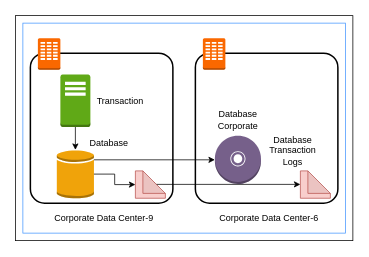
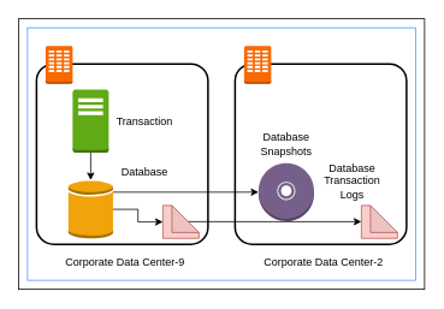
  <mxCell id="0" />
  <mxCell id="1" parent="0" />
  <mxCell id="2" value="" style="rounded=0;whiteSpace=wrap;html=1;" vertex="1" parent="1"><mxGeometry x="20" y="20" width="450" height="300" as="geometry" /></mxCell>
  <mxCell id="3" value="" style="rounded=0;whiteSpace=wrap;html=1;strokeColor=#4797FF;" vertex="1" parent="1"><mxGeometry x="30" y="30" width="430" height="280" as="geometry" /></mxCell>
  <mxCell id="4" value="" style="rounded=1;arcSize=10;dashed=0;fillColor=none;gradientColor=none;strokeWidth=2;" vertex="1" parent="1"><mxGeometry x="40" y="70" width="190" height="200" as="geometry" /></mxCell>
  <mxCell id="5" value="" style="dashed=0;html=1;shape=mxgraph.aws3.corporate_data_center;fillColor=#fa6800;dashed=0;strokeColor=#C73500;fontColor=#ffffff;" vertex="1" parent="1"><mxGeometry x="50" y="50" width="30" height="42" as="geometry" /></mxCell>
  <mxCell id="6" value="Corporate Data Center-9&amp;nbsp;" style="text;html=1;strokeColor=none;fillColor=none;align=center;verticalAlign=middle;whiteSpace=wrap;rounded=0;" vertex="1" parent="1"><mxGeometry x="70" y="280" width="140" height="20" as="geometry" /></mxCell>
  <mxCell id="7" value="" style="outlineConnect=0;dashed=0;verticalLabelPosition=bottom;verticalAlign=top;align=center;html=1;shape=mxgraph.aws3.traditional_server;fillColor=#60a917;strokeColor=#2D7600;fontColor=#ffffff;" vertex="1" parent="1"><mxGeometry x="80" y="98.5" width="40" height="70" as="geometry" /></mxCell>
  <mxCell id="8" value="Transaction" style="text;html=1;strokeColor=none;fillColor=none;align=center;verticalAlign=middle;whiteSpace=wrap;rounded=0;" vertex="1" parent="1"><mxGeometry x="140" y="123.5" width="40" height="20" as="geometry" /></mxCell>
  <mxCell id="9" value="" style="outlineConnect=0;dashed=0;verticalLabelPosition=bottom;verticalAlign=top;align=center;html=1;shape=mxgraph.aws3.generic_database;fillColor=#f0a30a;strokeColor=#BD7000;fontColor=#ffffff;" vertex="1" parent="1"><mxGeometry x="75.25" y="199" width="49.5" height="64.5" as="geometry" /></mxCell>
  <mxCell id="10" value="" style="endArrow=classic;html=1;exitX=0.5;exitY=1;exitDx=0;exitDy=0;exitPerimeter=0;" edge="1" parent="1" source="7" target="9"><mxGeometry width="50" height="50" relative="1" as="geometry"><mxPoint x="110" y="180" as="sourcePoint" /><mxPoint x="160" y="130" as="targetPoint" /></mxGeometry></mxCell>
- <mxCell id="11" value="Database" style="text;html=1;strokeColor=none;fillColor=none;align=center;verticalAlign=middle;whiteSpace=wrap;rounded=0;" vertex="1" parent="1"><mxGeometry x="124.75" y="180" width="40" height="20" as="geometry" /></mxCell>
+ <mxCell id="11" value="Database" style="text;html=1;strokeColor=none;fillColor=none;align=center;verticalAlign=middle;whiteSpace=wrap;rounded=0;" vertex="1" parent="1"><mxGeometry x="139.75" y="180" width="40" height="20" as="geometry" /></mxCell>
  <mxCell id="12" value="" style="rounded=1;arcSize=10;dashed=0;fillColor=none;gradientColor=none;strokeWidth=2;" vertex="1" parent="1"><mxGeometry x="260" y="70" width="190" height="200" as="geometry" /></mxCell>
  <mxCell id="13" value="" style="dashed=0;html=1;shape=mxgraph.aws3.corporate_data_center;fillColor=#fa6800;dashed=0;strokeColor=#C73500;fontColor=#ffffff;" vertex="1" parent="1"><mxGeometry x="270" y="50" width="30" height="42" as="geometry" /></mxCell>
- <mxCell id="14" value="Corporate Data Center-6&amp;nbsp;" style="text;html=1;strokeColor=none;fillColor=none;align=center;verticalAlign=middle;whiteSpace=wrap;rounded=0;" vertex="1" parent="1"><mxGeometry x="290" y="280" width="140" height="20" as="geometry" /></mxCell>
- <mxCell id="15" value="Database Corporate" style="text;html=1;strokeColor=none;fillColor=none;align=center;verticalAlign=middle;whiteSpace=wrap;rounded=0;" vertex="1" parent="1"><mxGeometry x="296.75" y="148.5" width="40" height="20" as="geometry" /></mxCell>
+ <mxCell id="14" value="Corporate Data Center-2&amp;nbsp;" style="text;html=1;strokeColor=none;fillColor=none;align=center;verticalAlign=middle;whiteSpace=wrap;rounded=0;" vertex="1" parent="1"><mxGeometry x="290" y="280" width="140" height="20" as="geometry" /></mxCell>
+ <mxCell id="15" value="Database Snapshots" style="text;html=1;strokeColor=none;fillColor=none;align=center;verticalAlign=middle;whiteSpace=wrap;rounded=0;" vertex="1" parent="1"><mxGeometry x="296.75" y="148.5" width="40" height="20" as="geometry" /></mxCell>
  <mxCell id="16" value="" style="edgeStyle=orthogonalEdgeStyle;rounded=0;orthogonalLoop=1;jettySize=auto;html=1;exitX=0;exitY=0;exitDx=25;exitDy=15;exitPerimeter=0;" edge="1" parent="1" source="21" target="19"><mxGeometry relative="1" as="geometry"><mxPoint x="130" y="245" as="sourcePoint" /><Array as="points"><mxPoint x="205" y="245" /></Array></mxGeometry></mxCell>
  <mxCell id="17" value="" style="outlineConnect=0;dashed=0;verticalLabelPosition=bottom;verticalAlign=top;align=center;html=1;shape=mxgraph.aws3.disk;fillColor=#76608a;strokeColor=#432D57;fontColor=#ffffff;" vertex="1" parent="1"><mxGeometry x="286" y="180" width="61.5" height="64.5" as="geometry" /></mxCell>
  <mxCell id="18" value="" style="endArrow=classic;html=1;" edge="1" parent="1" target="17"><mxGeometry width="50" height="50" relative="1" as="geometry"><mxPoint x="124.75" y="212.25" as="sourcePoint" /><mxPoint x="160" y="111" as="targetPoint" /></mxGeometry></mxCell>
  <mxCell id="19" value="" style="shape=note;whiteSpace=wrap;html=1;backgroundOutline=1;darkOpacity=0.05;fillColor=#f8cecc;strokeColor=#b85450;" vertex="1" parent="1"><mxGeometry x="400" y="227" width="40" height="36.5" as="geometry" /></mxCell>
  <mxCell id="20" value="Database Transaction Logs" style="text;html=1;strokeColor=none;fillColor=none;align=center;verticalAlign=middle;whiteSpace=wrap;rounded=0;" vertex="1" parent="1"><mxGeometry x="370" y="190" width="40" height="20" as="geometry" /></mxCell>
  <mxCell id="21" value="" style="shape=note;whiteSpace=wrap;html=1;backgroundOutline=1;darkOpacity=0.05;fillColor=#f8cecc;strokeColor=#b85450;" vertex="1" parent="1"><mxGeometry x="180" y="227" width="40" height="36.5" as="geometry" /></mxCell>
  <mxCell id="22" value="" style="edgeStyle=orthogonalEdgeStyle;rounded=0;orthogonalLoop=1;jettySize=auto;html=1;" edge="1" parent="1" source="9" target="21"><mxGeometry relative="1" as="geometry"><mxPoint x="130" y="245" as="sourcePoint" /><mxPoint x="400" y="245" as="targetPoint" /><Array as="points" /></mxGeometry></mxCell>
